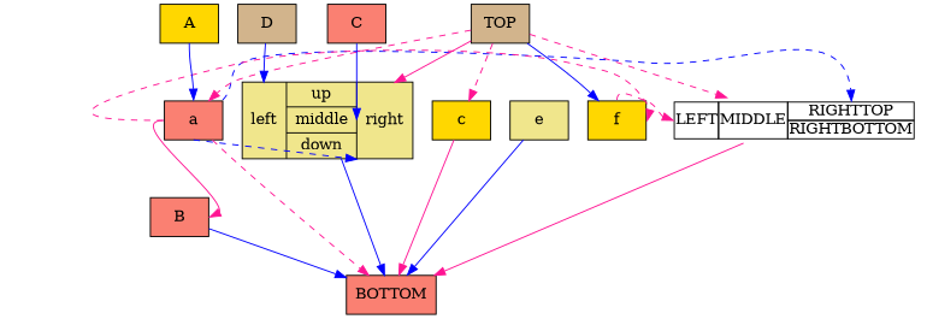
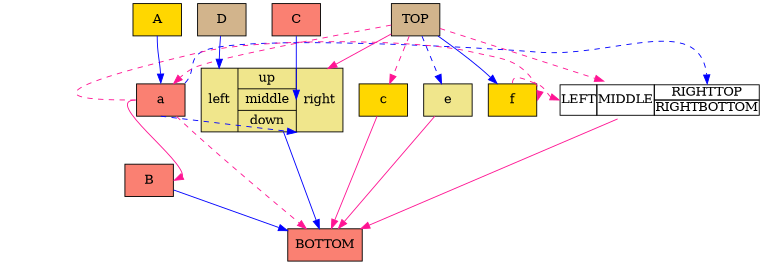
  digraph {
    node [fillcolor=salmon shape=box style=filled]
    edge [color=blue style=solid]
    a [height=0.5 width=0.75]
    n2 [fillcolor=khaki height=0.97222 label="<left>left |{<up>up | <middle>middle | <down>down } | right" shape=record width=1.8403]
    c [fillcolor=gold height=0.5 width=0.75]
    n4 [height=0.56944 label=<<TABLE BORDER="0" CELLPADDING="0" CELLSPACING="0" CELLBORDER="1">     <TR>     <TD PORT="htmlleft">LEFT</TD>     <TD>MIDDLE</TD>     <TD BORDER="0">       <TABLE PORT="inner" BORDER="0" CELLPADDING="0" CELLSPACING="0" CELLBORDER="1">         <TR><TD>RIGHTTOP</TD></TR>         <TR><TD>RIGHTBOTTOM</TD></TR>       </TABLE>     </TD>     </TR>   </TABLE>> shape=none width=2.9722 fillcolor="" style=""]
    e [fillcolor=khaki height=0.5 width=0.75]
    f [fillcolor=gold height=0.5 width=0.75]
    BOTTOM [height=0.5 width=1.0556]
    B [height=0.5 width=0.75]
    TOP [fillcolor=tan height=0.5 width=0.75]
    A [fillcolor=gold height=0.5 width=0.75]
    D [fillcolor=tan height=0.5 width=0.75]
    C [height=0.5 width=0.75]
    subgraph sub_1 {
      rank=same
      a
      n2
      c
      n4
      e
      f
    }
    a -> n2 [headport="down:se" style=dashed tailport=s]
    a -> n4 [headport="inner:n" style=dashed tailport=ne]
    a -> f [color=deeppink headport=e style=dashed tailport=w]
    a -> BOTTOM [color=deeppink style=dashed]
    a -> B [color=deeppink headport=e tailport=w]
    n2 -> BOTTOM
    c -> BOTTOM [color=deeppink]
    n4 -> BOTTOM [color=deeppink]
-   e -> BOTTOM
+   e -> BOTTOM [color=deeppink]
    f -> n4 [color=deeppink headport=htmlleft style=dashed tailport=n]
    B -> BOTTOM
    TOP -> a [color=deeppink style=dashed]
    TOP -> n2 [color=deeppink]
    TOP -> c [color=deeppink style=dashed]
    TOP -> n4 [color=deeppink style=dashed]
+   TOP -> e [style=dashed]
    TOP -> f
    A -> a [headport=n tailport=s]
    D -> n2 [headport=left]
    C -> n2 [headport="middle:e"]
  }
